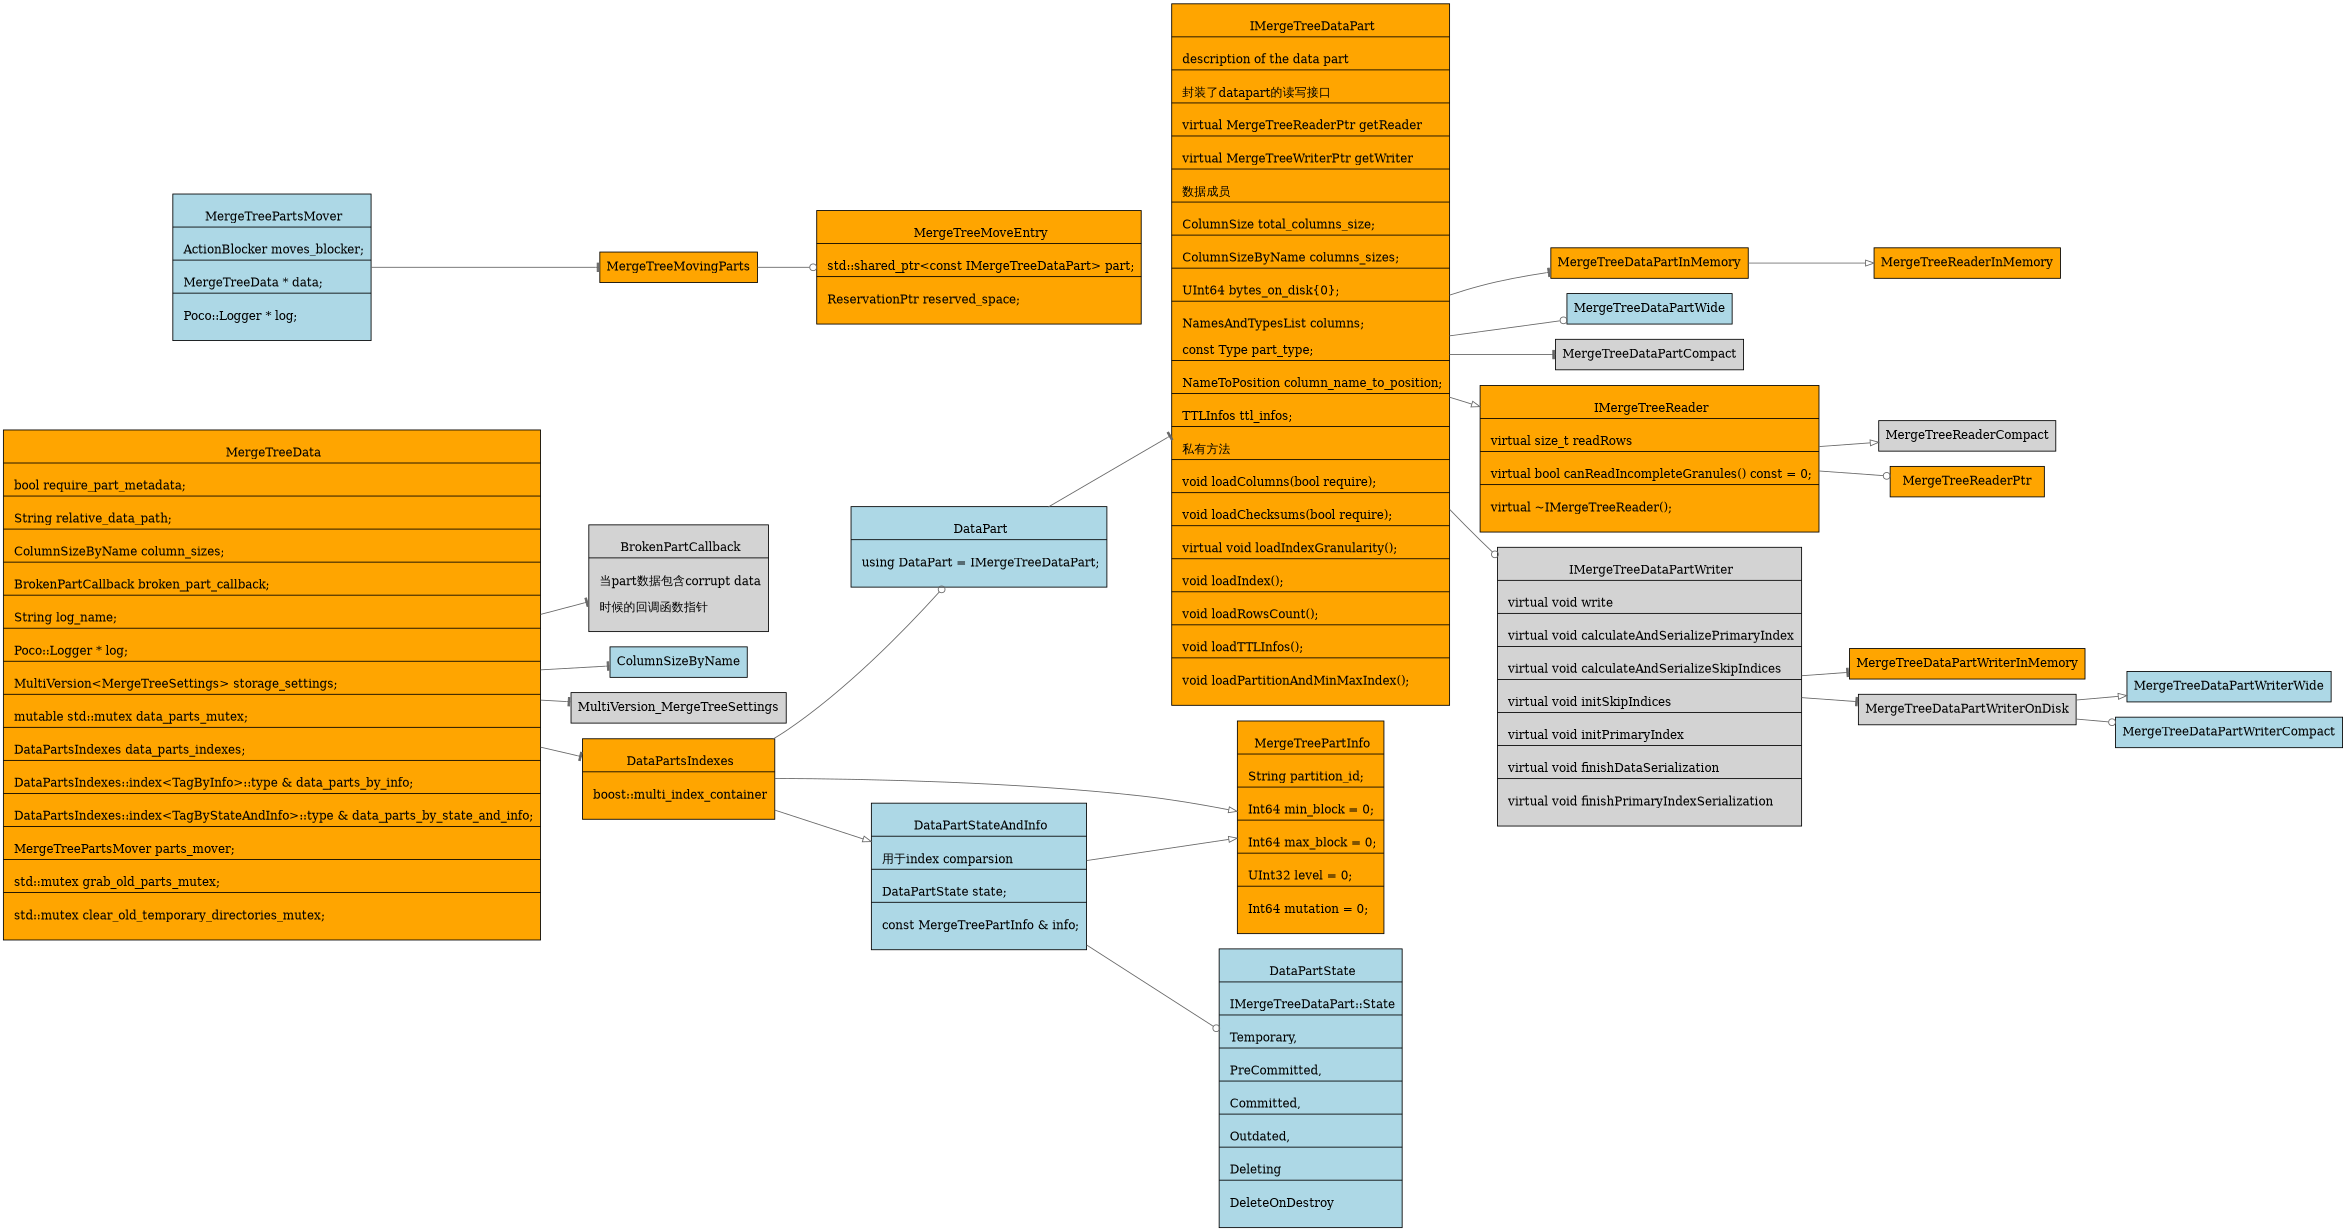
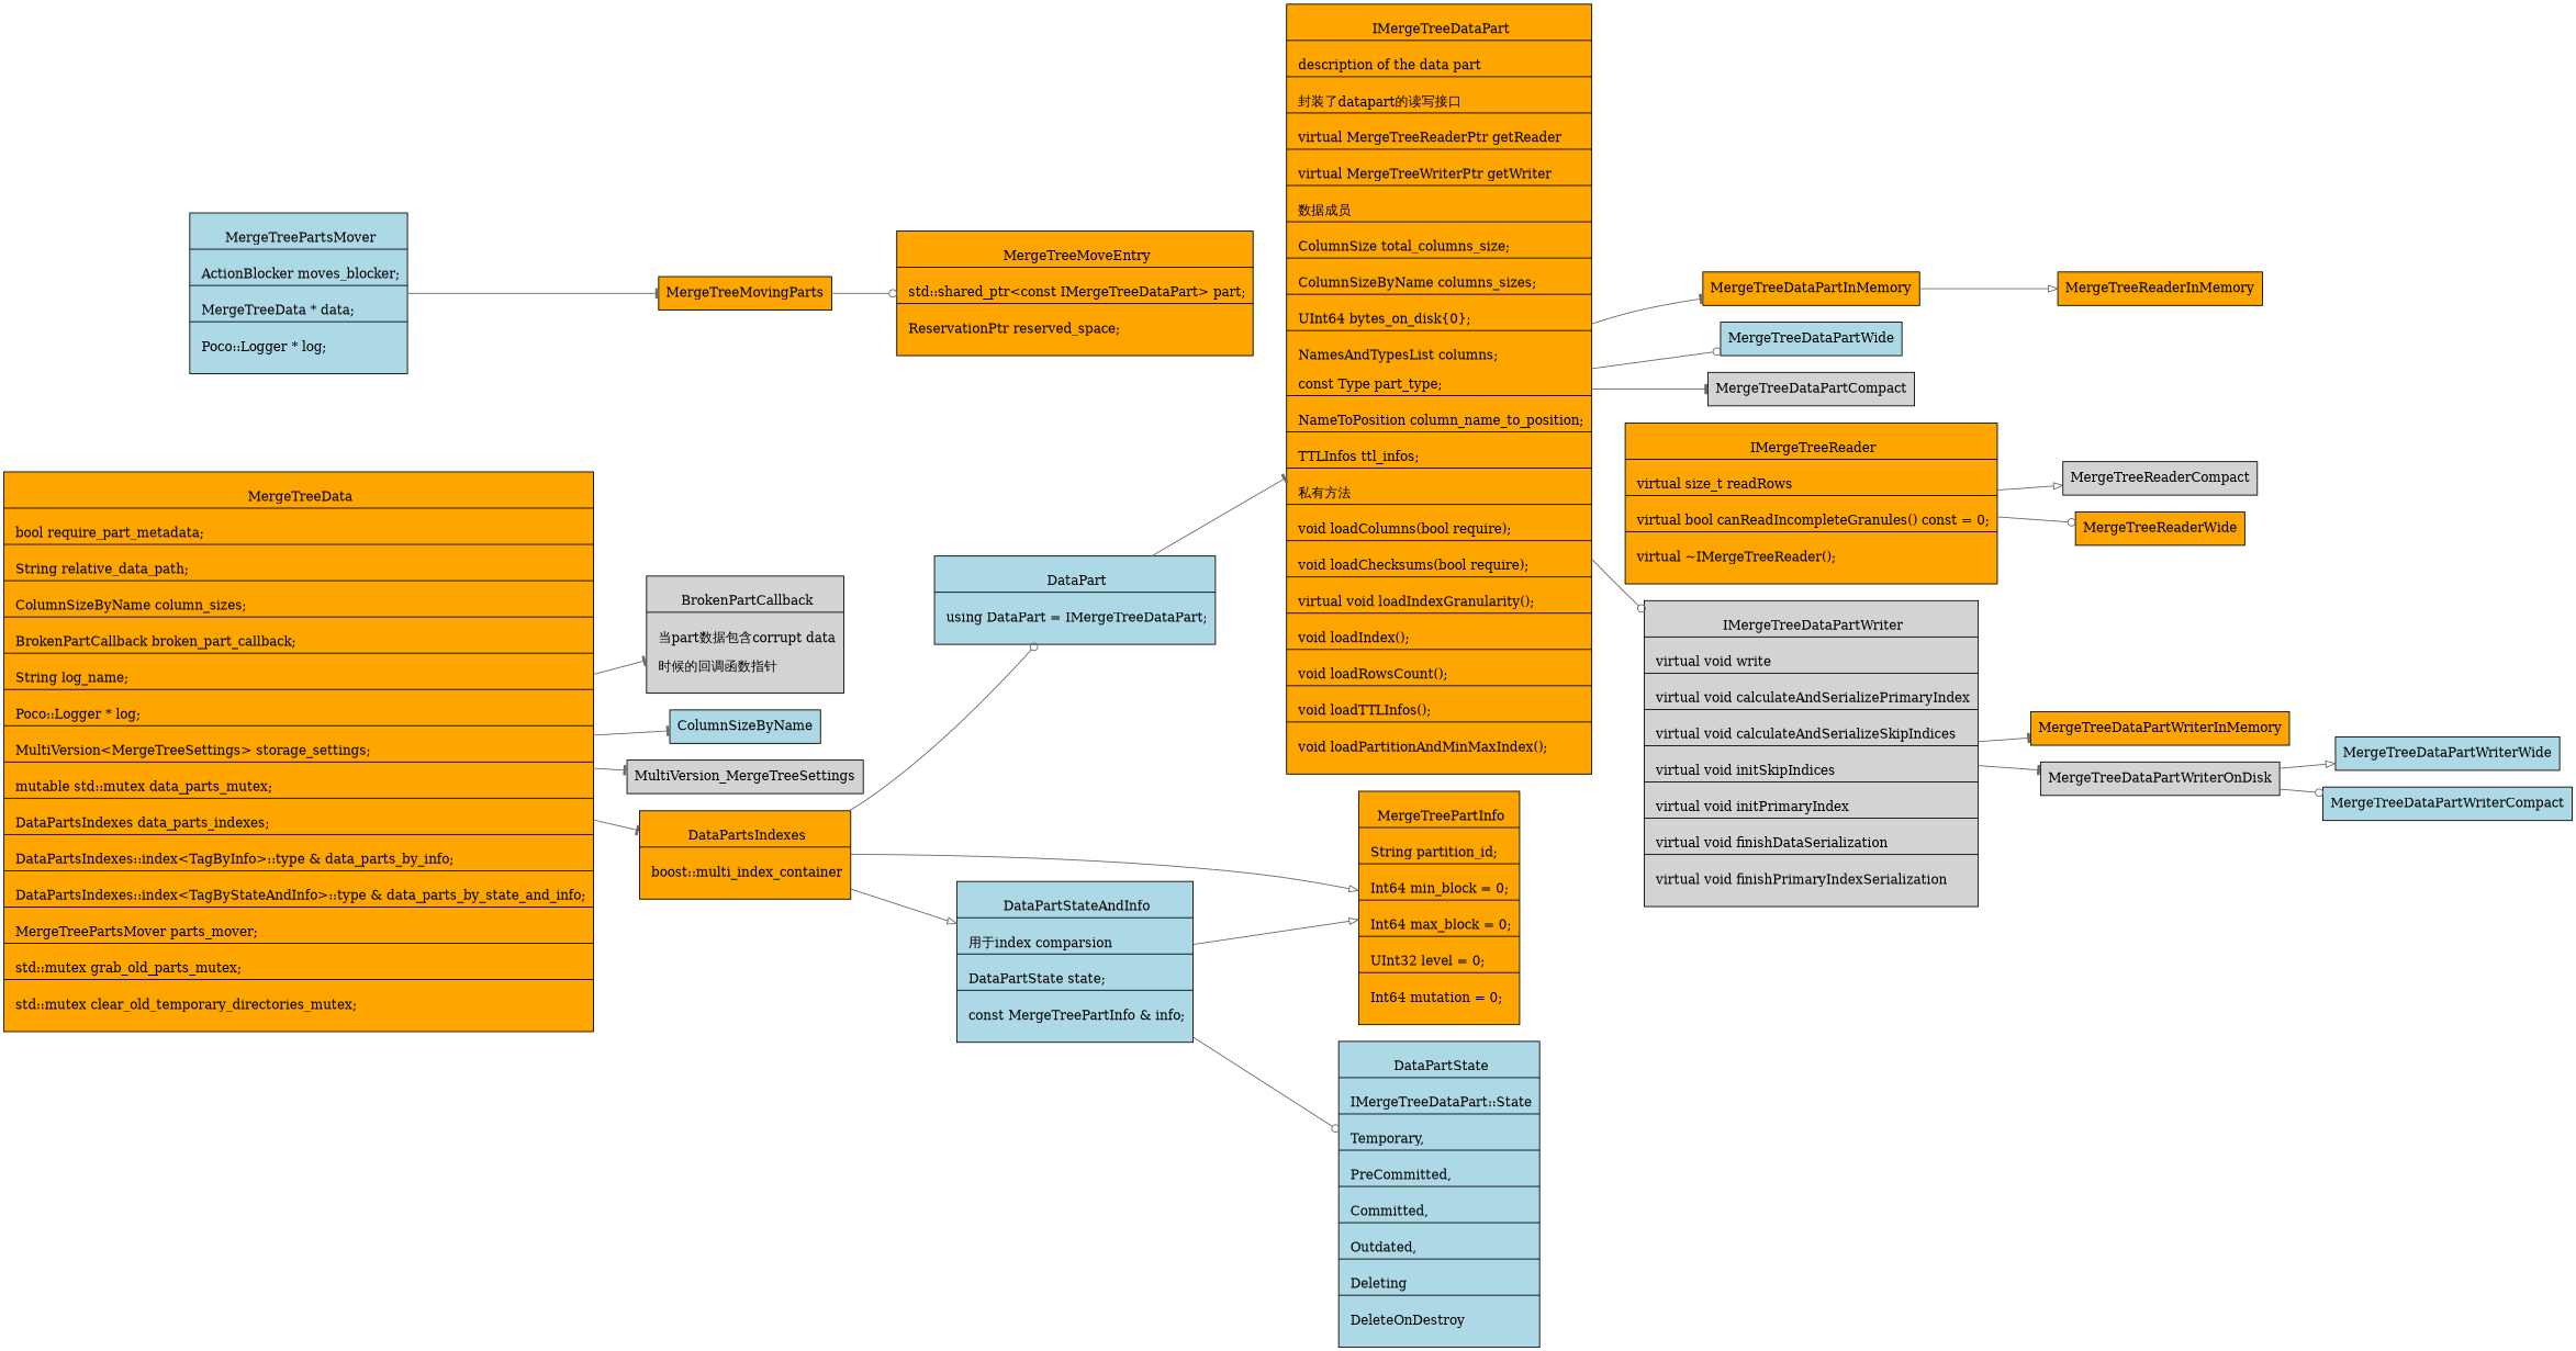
  digraph {
    newrank=true
    rankdir=LR
    node [fillcolor=orange shape=box style="stroke,filled"]
    edge [arrowhead=tee color=gray40]
    n1 [fillcolor=lightblue label="{{\n      DataPartState|\n      IMergeTreeDataPart::State\l|\n        Temporary,\l|\n        PreCommitted,\l|\n        Committed, \l|\n        Outdated,\l|\n        Deleting\l|\n        DeleteOnDestroy\l\n    }}" shape=record style=filled]
    n2 [label="{{\n      MergeTreePartInfo|\n        String partition_id;\l|\n        Int64 min_block = 0;\l|\n        Int64 max_block = 0;\l|\n        UInt32 level = 0;\l|\n        Int64 mutation = 0;\l\n    }}" shape=record style=filled]
    n3 [label="{{\n      MergeTreeMoveEntry|\n        std::shared_ptr\<const IMergeTreeDataPart\> part;\l|\n        ReservationPtr reserved_space;\l\n    }}" shape=record style=filled]
    n4 [label="{{\n      IMergeTreeDataPart|\n      description of the data part \l|\n      封装了datapart的读写接口\l|\n      virtual MergeTreeReaderPtr getReader\l|\n      virtual MergeTreeWriterPtr getWriter\l|\n      数据成员\l|\n      ColumnSize total_columns_size;\l|\n      ColumnSizeByName columns_sizes;\l|\n      UInt64 bytes_on_disk\{0\};\l|\n      NamesAndTypesList columns;\l\n      const Type part_type;\l|\n      NameToPosition column_name_to_position;\l|\n      TTLInfos ttl_infos;\l|\n      私有方法\l|\n      void loadColumns(bool require);\l|\n      void loadChecksums(bool require);\l|\n      virtual void loadIndexGranularity();\l|\n      void loadIndex();\l|\n      void loadRowsCount();\l|\n      void loadTTLInfos();\l|\n      void loadPartitionAndMinMaxIndex();\l\n    }}" shape=record]
    MergeTreeDataPartInMemory
    MergeTreeDataPartWide [fillcolor=lightblue]
    MergeTreeDataPartCompact [fillcolor=lightgrey]
    n8 [label="{{\n      IMergeTreeReader|\n        virtual size_t readRows\l|\n        virtual bool canReadIncompleteGranules() const = 0;\l|\n        virtual ~IMergeTreeReader();\l\n    }}" shape=record]
    n9 [fillcolor=lightgrey label="{{\n      IMergeTreeDataPartWriter|\n        virtual void write\l|\n        virtual void calculateAndSerializePrimaryIndex\l|\n        virtual void calculateAndSerializeSkipIndices\l|\n        virtual void initSkipIndices\l|\n        virtual void initPrimaryIndex\l|\n        virtual void finishDataSerialization\l|\n        virtual void finishPrimaryIndexSerialization\l\n    }}" shape=record]
    n10 [fillcolor=lightgrey label="{{\n      BrokenPartCallback|\n      当part数据包含corrupt data\l\n      时候的回调函数指针\l\n    }}" shape=record]
    n11 [fillcolor=lightblue label="{{\n      DataPart|\n      using DataPart = IMergeTreeDataPart;\l\n    }}" shape=record]
    n12 [fillcolor=lightblue label="{{\n      DataPartStateAndInfo|\n      用于index comparsion\l|\n        DataPartState state;\l|\n        const MergeTreePartInfo & info;\l\n    }}" shape=record]
    n13 [label="{{\n      MergeTreeData|\n        bool require_part_metadata;\l|\n        String relative_data_path;\l|\n        ColumnSizeByName column_sizes;\l|\n        BrokenPartCallback broken_part_callback;\l|\n        String log_name;\l|\n        Poco::Logger * log;\l|\n        MultiVersion\<MergeTreeSettings\> storage_settings;\l|\n        mutable std::mutex data_parts_mutex;\l|\n        DataPartsIndexes data_parts_indexes;\l|\n        DataPartsIndexes::index\<TagByInfo\>::type & data_parts_by_info;\l|\n        DataPartsIndexes::index\<TagByStateAndInfo\>::type & data_parts_by_state_and_info;\l|\n        MergeTreePartsMover parts_mover;\l|\n        std::mutex grab_old_parts_mutex;\l|\n        std::mutex clear_old_temporary_directories_mutex;\l\n    }}" shape=record]
    ColumnSizeByName [fillcolor=lightblue]
    MultiVersion_MergeTreeSettings [fillcolor=lightgrey]
    n16 [label="{{\n      DataPartsIndexes|\n      boost::multi_index_container\l\n    }}" shape=record]
    n17 [fillcolor=lightblue label="{{\n      MergeTreePartsMover|\n          ActionBlocker moves_blocker;\l|\n          MergeTreeData * data;\l|\n          Poco::Logger * log;\l\n    }}" shape=record]
    MergeTreeMovingParts
    MergeTreeReaderInMemory
-   MergeTreeReaderWide [label=MergeTreeReaderPtr]
+   MergeTreeReaderWide
    MergeTreeReaderCompact [fillcolor=lightgrey]
    MergeTreeDataPartWriterOnDisk [fillcolor=lightgrey]
    MergeTreeDataPartWriterInMemory
    MergeTreeDataPartWriterWide [fillcolor=lightblue]
    MergeTreeDataPartWriterCompact [fillcolor=lightblue]
    n4 -> MergeTreeDataPartInMemory
    n4 -> MergeTreeDataPartWide [arrowhead=odot]
    n4 -> MergeTreeDataPartCompact
-   n4 -> n8 [arrowhead=onormal]
    n4 -> n9 [arrowhead=odot]
    MergeTreeDataPartInMemory -> MergeTreeReaderInMemory [arrowhead=onormal]
    n8 -> MergeTreeReaderWide [arrowhead=odot]
    n8 -> MergeTreeReaderCompact [arrowhead=onormal]
    n9 -> MergeTreeDataPartWriterOnDisk
    n9 -> MergeTreeDataPartWriterInMemory
    n11 -> n4
    n12 -> n1 [arrowhead=odot]
    n12 -> n2 [arrowhead=onormal]
    n13 -> n10
    n13 -> ColumnSizeByName
    n13 -> MultiVersion_MergeTreeSettings
    n13 -> n16
    n16 -> n2 [arrowhead=onormal]
    n16 -> n11 [arrowhead=odot]
    n16 -> n12 [arrowhead=onormal]
    n17 -> MergeTreeMovingParts
    MergeTreeMovingParts -> n3 [arrowhead=odot]
    MergeTreeDataPartWriterOnDisk -> MergeTreeDataPartWriterWide [arrowhead=onormal]
    MergeTreeDataPartWriterOnDisk -> MergeTreeDataPartWriterCompact [arrowhead=odot]
  }
